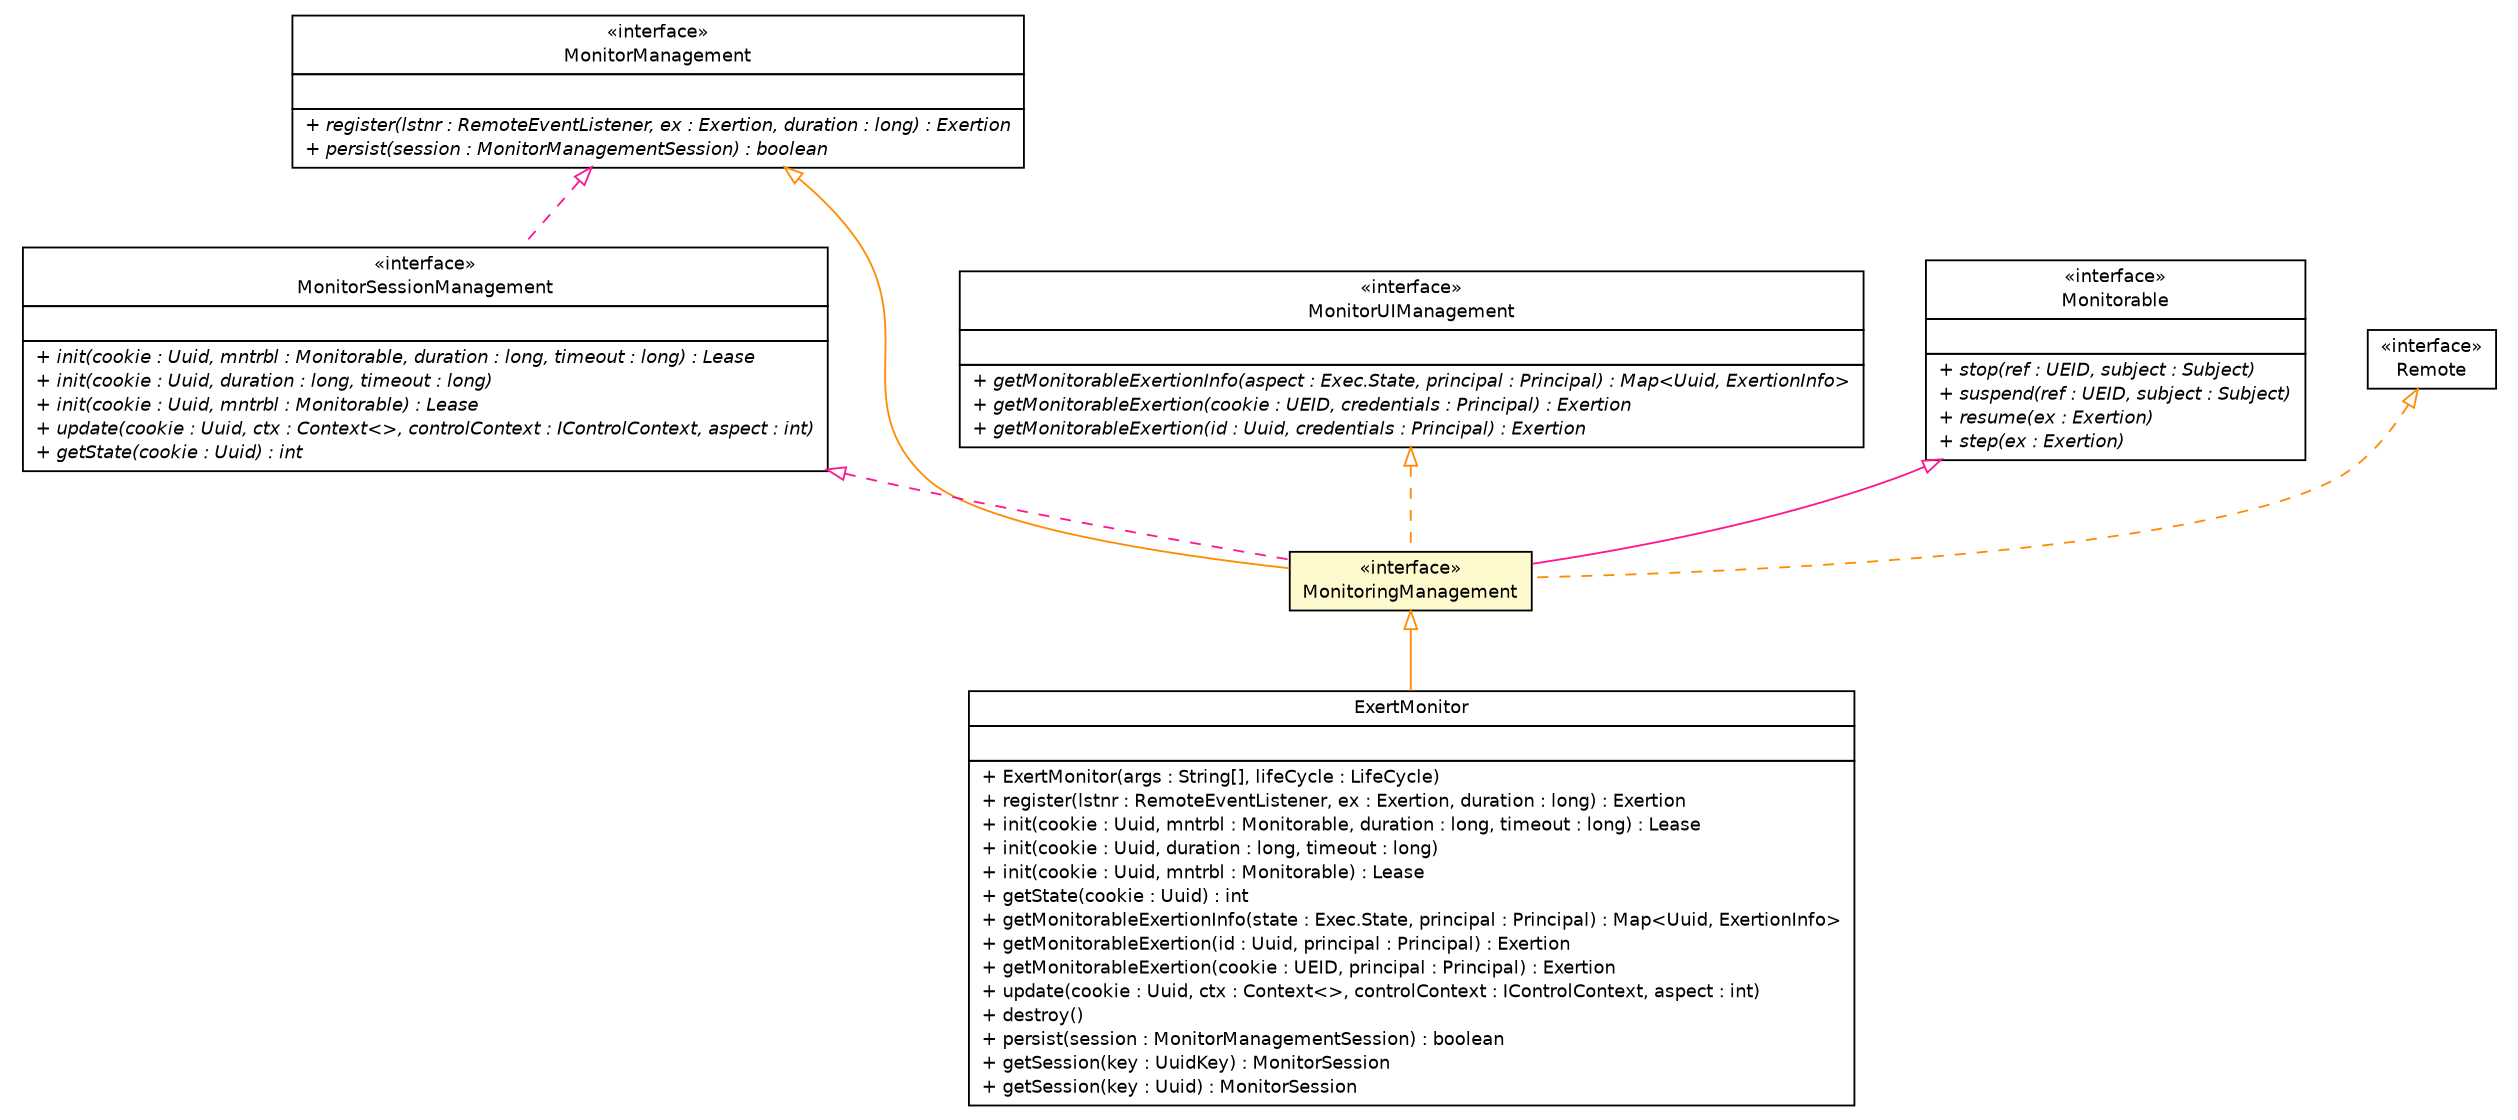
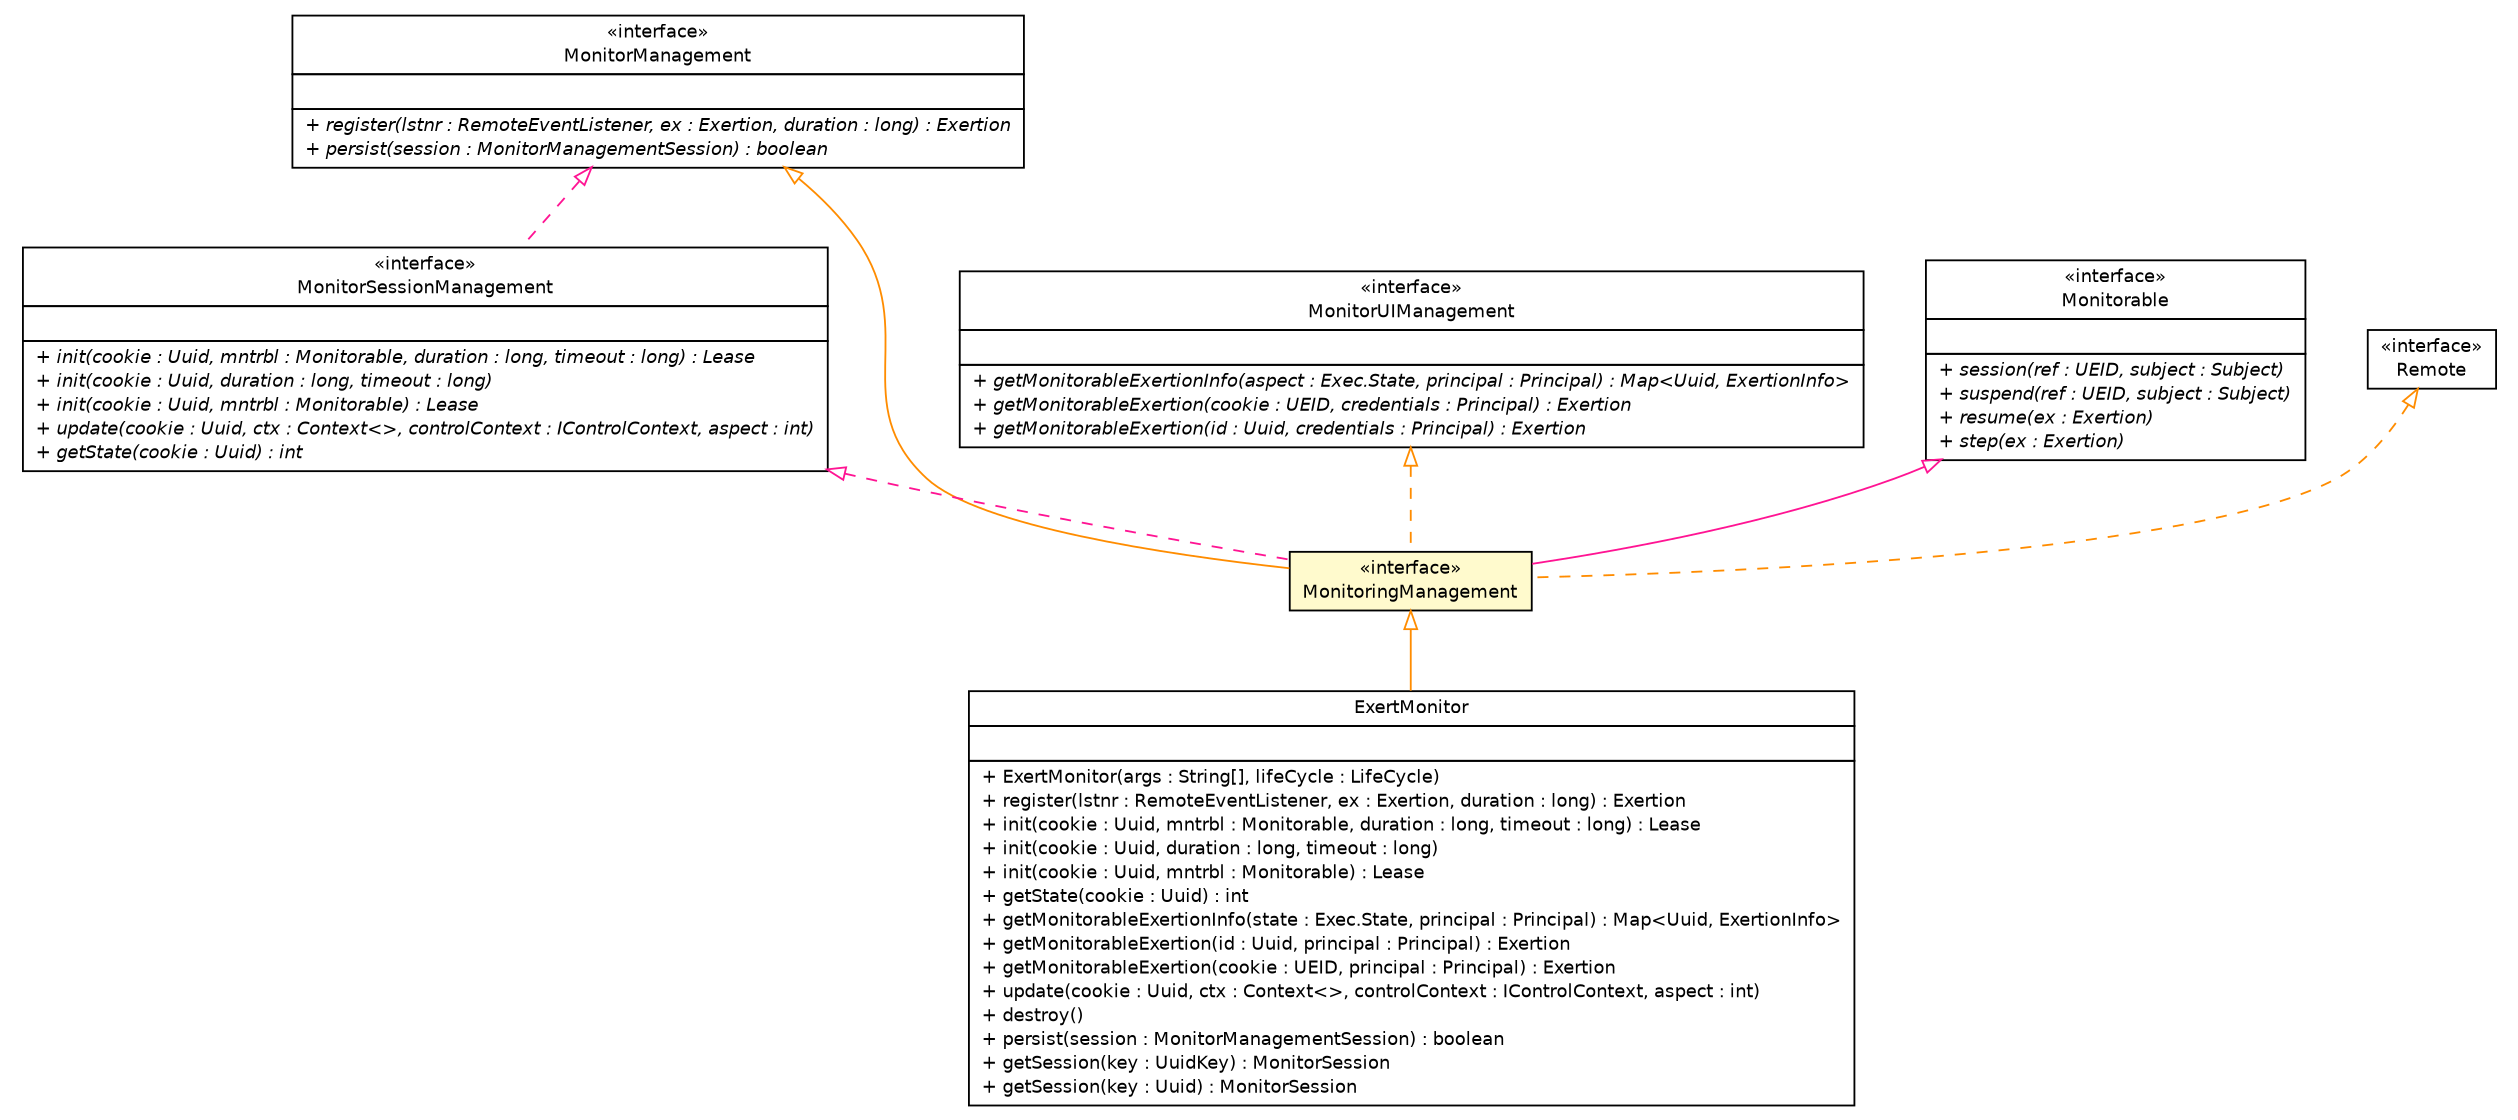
  digraph {
    nodesep=0.25
    ranksep=0.5
    node [fontcolor=black fontname=Helvetica fontsize=10.0 shape=plaintext]
    edge [arrowtail=empty color=darkorange dir=back fontname=Helvetica fontsize=10 headport=p labelfontname=Helvetica labelfontsize=10 style=dashed tailport=p]
    n1 [label=<<table title="sorcer.core.provider.exertmonitor.ExertMonitor" border="0" cellborder="1" cellspacing="0" cellpadding="2" port="p" href="../provider/exertmonitor/ExertMonitor.html"> 		<tr><td><table border="0" cellspacing="0" cellpadding="1"> <tr><td align="center" balign="center"> ExertMonitor </td></tr> 		</table></td></tr> 		<tr><td><table border="0" cellspacing="0" cellpadding="1"> <tr><td align="left" balign="left">  </td></tr> 		</table></td></tr> 		<tr><td><table border="0" cellspacing="0" cellpadding="1"> <tr><td align="left" balign="left"> + ExertMonitor(args : String[], lifeCycle : LifeCycle) </td></tr> <tr><td align="left" balign="left"> + register(lstnr : RemoteEventListener, ex : Exertion, duration : long) : Exertion </td></tr> <tr><td align="left" balign="left"> + init(cookie : Uuid, mntrbl : Monitorable, duration : long, timeout : long) : Lease </td></tr> <tr><td align="left" balign="left"> + init(cookie : Uuid, duration : long, timeout : long) </td></tr> <tr><td align="left" balign="left"> + init(cookie : Uuid, mntrbl : Monitorable) : Lease </td></tr> <tr><td align="left" balign="left"> + getState(cookie : Uuid) : int </td></tr> <tr><td align="left" balign="left"> + getMonitorableExertionInfo(state : Exec.State, principal : Principal) : Map&lt;Uuid, ExertionInfo&gt; </td></tr> <tr><td align="left" balign="left"> + getMonitorableExertion(id : Uuid, principal : Principal) : Exertion </td></tr> <tr><td align="left" balign="left"> + getMonitorableExertion(cookie : UEID, principal : Principal) : Exertion </td></tr> <tr><td align="left" balign="left"> + update(cookie : Uuid, ctx : Context&lt;&gt;, controlContext : IControlContext, aspect : int) </td></tr> <tr><td align="left" balign="left"> + destroy() </td></tr> <tr><td align="left" balign="left"> + persist(session : MonitorManagementSession) : boolean </td></tr> <tr><td align="left" balign="left"> + getSession(key : UuidKey) : MonitorSession </td></tr> <tr><td align="left" balign="left"> + getSession(key : Uuid) : MonitorSession </td></tr> 		</table></td></tr> 		</table>>]
    n2 [label=<<table title="sorcer.core.monitor.MonitorManagement" border="0" cellborder="1" cellspacing="0" cellpadding="2" port="p" href="./MonitorManagement.html"> 		<tr><td><table border="0" cellspacing="0" cellpadding="1"> <tr><td align="center" balign="center"> &#171;interface&#187; </td></tr> <tr><td align="center" balign="center"> MonitorManagement </td></tr> 		</table></td></tr> 		<tr><td><table border="0" cellspacing="0" cellpadding="1"> <tr><td align="left" balign="left">  </td></tr> 		</table></td></tr> 		<tr><td><table border="0" cellspacing="0" cellpadding="1"> <tr><td align="left" balign="left"><font face="Helvetica-Oblique" point-size="10.0"> + register(lstnr : RemoteEventListener, ex : Exertion, duration : long) : Exertion </font></td></tr> <tr><td align="left" balign="left"><font face="Helvetica-Oblique" point-size="10.0"> + persist(session : MonitorManagementSession) : boolean </font></td></tr> 		</table></td></tr> 		</table>>]
    n3 [label=<<table title="sorcer.core.monitor.MonitorSessionManagement" border="0" cellborder="1" cellspacing="0" cellpadding="2" port="p" href="./MonitorSessionManagement.html"> 		<tr><td><table border="0" cellspacing="0" cellpadding="1"> <tr><td align="center" balign="center"> &#171;interface&#187; </td></tr> <tr><td align="center" balign="center"> MonitorSessionManagement </td></tr> 		</table></td></tr> 		<tr><td><table border="0" cellspacing="0" cellpadding="1"> <tr><td align="left" balign="left">  </td></tr> 		</table></td></tr> 		<tr><td><table border="0" cellspacing="0" cellpadding="1"> <tr><td align="left" balign="left"><font face="Helvetica-Oblique" point-size="10.0"> + init(cookie : Uuid, mntrbl : Monitorable, duration : long, timeout : long) : Lease </font></td></tr> <tr><td align="left" balign="left"><font face="Helvetica-Oblique" point-size="10.0"> + init(cookie : Uuid, duration : long, timeout : long) </font></td></tr> <tr><td align="left" balign="left"><font face="Helvetica-Oblique" point-size="10.0"> + init(cookie : Uuid, mntrbl : Monitorable) : Lease </font></td></tr> <tr><td align="left" balign="left"><font face="Helvetica-Oblique" point-size="10.0"> + update(cookie : Uuid, ctx : Context&lt;&gt;, controlContext : IControlContext, aspect : int) </font></td></tr> <tr><td align="left" balign="left"><font face="Helvetica-Oblique" point-size="10.0"> + getState(cookie : Uuid) : int </font></td></tr> 		</table></td></tr> 		</table>>]
    n4 [label=<<table title="sorcer.core.monitor.MonitoringManagement" border="0" cellborder="1" cellspacing="0" cellpadding="2" port="p" bgcolor="lemonChiffon" href="./MonitoringManagement.html"> 		<tr><td><table border="0" cellspacing="0" cellpadding="1"> <tr><td align="center" balign="center"> &#171;interface&#187; </td></tr> <tr><td align="center" balign="center"> MonitoringManagement </td></tr> 		</table></td></tr> 		</table>>]
    n5 [label=<<table title="sorcer.core.monitor.MonitorUIManagement" border="0" cellborder="1" cellspacing="0" cellpadding="2" port="p" href="./MonitorUIManagement.html"> 		<tr><td><table border="0" cellspacing="0" cellpadding="1"> <tr><td align="center" balign="center"> &#171;interface&#187; </td></tr> <tr><td align="center" balign="center"> MonitorUIManagement </td></tr> 		</table></td></tr> 		<tr><td><table border="0" cellspacing="0" cellpadding="1"> <tr><td align="left" balign="left">  </td></tr> 		</table></td></tr> 		<tr><td><table border="0" cellspacing="0" cellpadding="1"> <tr><td align="left" balign="left"><font face="Helvetica-Oblique" point-size="10.0"> + getMonitorableExertionInfo(aspect : Exec.State, principal : Principal) : Map&lt;Uuid, ExertionInfo&gt; </font></td></tr> <tr><td align="left" balign="left"><font face="Helvetica-Oblique" point-size="10.0"> + getMonitorableExertion(cookie : UEID, credentials : Principal) : Exertion </font></td></tr> <tr><td align="left" balign="left"><font face="Helvetica-Oblique" point-size="10.0"> + getMonitorableExertion(id : Uuid, credentials : Principal) : Exertion </font></td></tr> 		</table></td></tr> 		</table>>]
-   n6 [label=<<table title="sorcer.service.Monitorable" border="0" cellborder="1" cellspacing="0" cellpadding="2" port="p" href="../../service/Monitorable.html"> 		<tr><td><table border="0" cellspacing="0" cellpadding="1"> <tr><td align="center" balign="center"> &#171;interface&#187; </td></tr> <tr><td align="center" balign="center"> Monitorable </td></tr> 		</table></td></tr> 		<tr><td><table border="0" cellspacing="0" cellpadding="1"> <tr><td align="left" balign="left">  </td></tr> 		</table></td></tr> 		<tr><td><table border="0" cellspacing="0" cellpadding="1"> <tr><td align="left" balign="left"><font face="Helvetica-Oblique" point-size="10.0"> + stop(ref : UEID, subject : Subject) </font></td></tr> <tr><td align="left" balign="left"><font face="Helvetica-Oblique" point-size="10.0"> + suspend(ref : UEID, subject : Subject) </font></td></tr> <tr><td align="left" balign="left"><font face="Helvetica-Oblique" point-size="10.0"> + resume(ex : Exertion) </font></td></tr> <tr><td align="left" balign="left"><font face="Helvetica-Oblique" point-size="10.0"> + step(ex : Exertion) </font></td></tr> 		</table></td></tr> 		</table>>]
+   n6 [label=<<table title="sorcer.service.Monitorable" border="0" cellborder="1" cellspacing="0" cellpadding="2" port="p" href="../../service/Monitorable.html"> 		<tr><td><table border="0" cellspacing="0" cellpadding="1"> <tr><td align="center" balign="center"> &#171;interface&#187; </td></tr> <tr><td align="center" balign="center"> Monitorable </td></tr> 		</table></td></tr> 		<tr><td><table border="0" cellspacing="0" cellpadding="1"> <tr><td align="left" balign="left">  </td></tr> 		</table></td></tr> 		<tr><td><table border="0" cellspacing="0" cellpadding="1"> <tr><td align="left" balign="left"><font face="Helvetica-Oblique" point-size="10.0"> + session(ref : UEID, subject : Subject) </font></td></tr> <tr><td align="left" balign="left"><font face="Helvetica-Oblique" point-size="10.0"> + suspend(ref : UEID, subject : Subject) </font></td></tr> <tr><td align="left" balign="left"><font face="Helvetica-Oblique" point-size="10.0"> + resume(ex : Exertion) </font></td></tr> <tr><td align="left" balign="left"><font face="Helvetica-Oblique" point-size="10.0"> + step(ex : Exertion) </font></td></tr> 		</table></td></tr> 		</table>>]
    n7 [label=<<table title="java.rmi.Remote" border="0" cellborder="1" cellspacing="0" cellpadding="2" port="p" href="http://docs.oracle.com/javase/7/docs/api/java/rmi/Remote.html"> 		<tr><td><table border="0" cellspacing="0" cellpadding="1"> <tr><td align="center" balign="center"> &#171;interface&#187; </td></tr> <tr><td align="center" balign="center"> Remote </td></tr> 		</table></td></tr> 		</table>>]
    n2 -> n3 [color=deeppink]
    n2 -> n4 [style=solid]
    n3 -> n4 [color=deeppink]
    n4 -> n1 [style=solid]
    n5 -> n4
    n6 -> n4 [color=deeppink style=solid]
    n7 -> n4
  }
